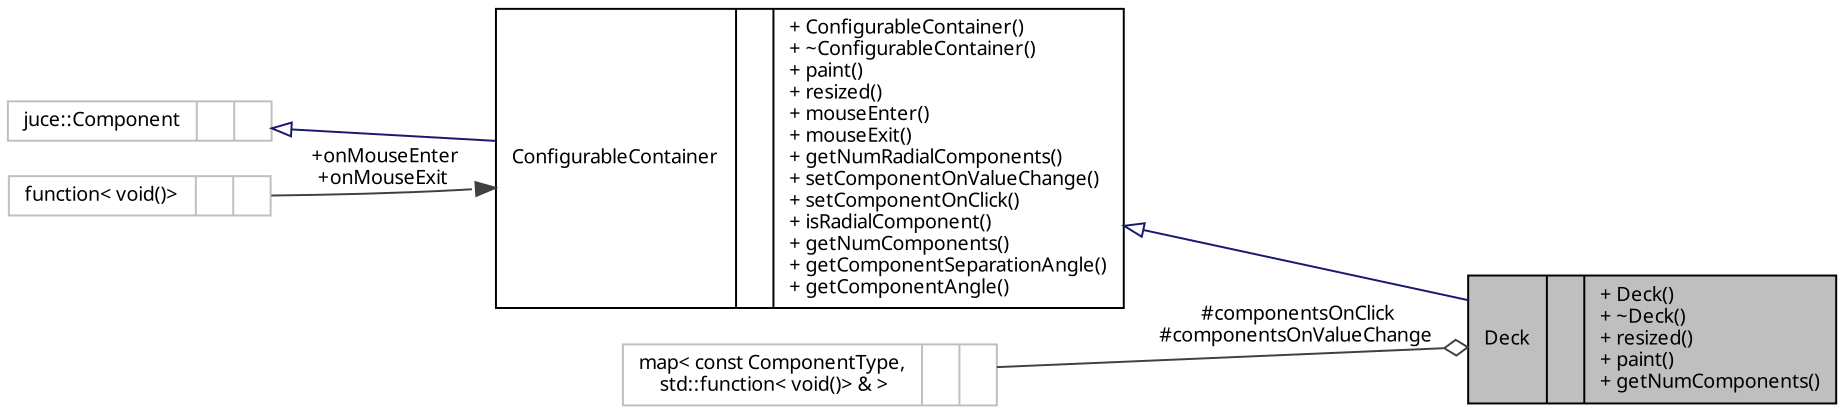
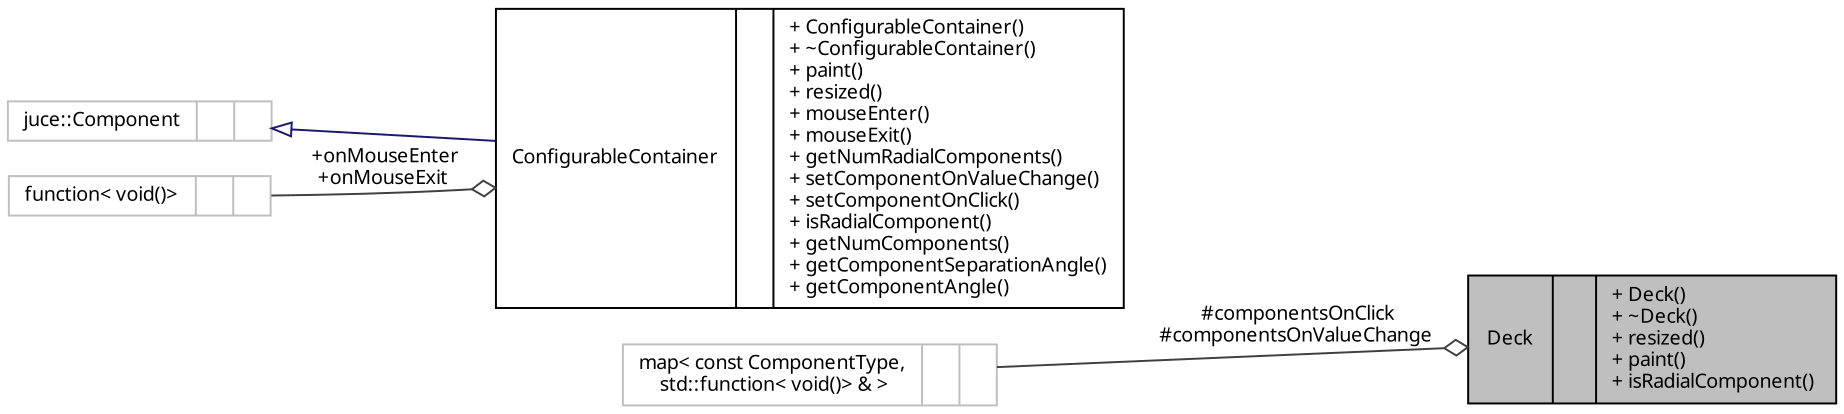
  digraph {
    fontname="Noto Sans"
    rankdir=LR
    node [color=grey75 fontname="Noto Sans" fontsize=10 shape=record]
    edge [color=midnightblue fontname="Noto Sans" fontsize=10 labelfontname=Helvetica labelfontsize=10 style=solid]
-   n1 [color=black fillcolor=grey75 fontcolor=black height=0.2 label="{Deck\n||+ Deck()\l+ ~Deck()\l+ resized()\l+ paint()\l+ getNumComponents()\l}" style=filled width=0.4]
+   n1 [color=black fillcolor=grey75 fontcolor=black height=0.2 label="{Deck\n||+ Deck()\l+ ~Deck()\l+ resized()\l+ paint()\l+ isRadialComponent()\l}" style=filled width=0.4]
    n2 [color=black height=0.2 label="{ConfigurableContainer\n||+ ConfigurableContainer()\l+ ~ConfigurableContainer()\l+ paint()\l+ resized()\l+ mouseEnter()\l+ mouseExit()\l+ getNumRadialComponents()\l+ setComponentOnValueChange()\l+ setComponentOnClick()\l+ isRadialComponent()\l+ getNumComponents()\l+ getComponentSeparationAngle()\l+ getComponentAngle()\l}" width=0.4]
    n3 [height=0.2 label="{juce::Component\n||}" width=0.4]
    n4 [height=0.2 label="{function\< void()\>\n||}" width=0.4]
    n5 [height=0.2 label="{map\< const ComponentType,\l std::function\< void()\> & \>\n||}" width=0.4]
-   n2 -> n1 [arrowtail=onormal dir=back]
    n3 -> n2 [arrowtail=onormal dir=back]
-   n4 -> n2 [arrowhead=normal color=grey25 label=" +onMouseEnter\n+onMouseExit"]
+   n4 -> n2 [arrowhead=odiamond color=grey25 label=" +onMouseEnter\n+onMouseExit"]
    n5 -> n1 [arrowhead=odiamond color=grey25 label=" #componentsOnClick\n#componentsOnValueChange"]
  }
